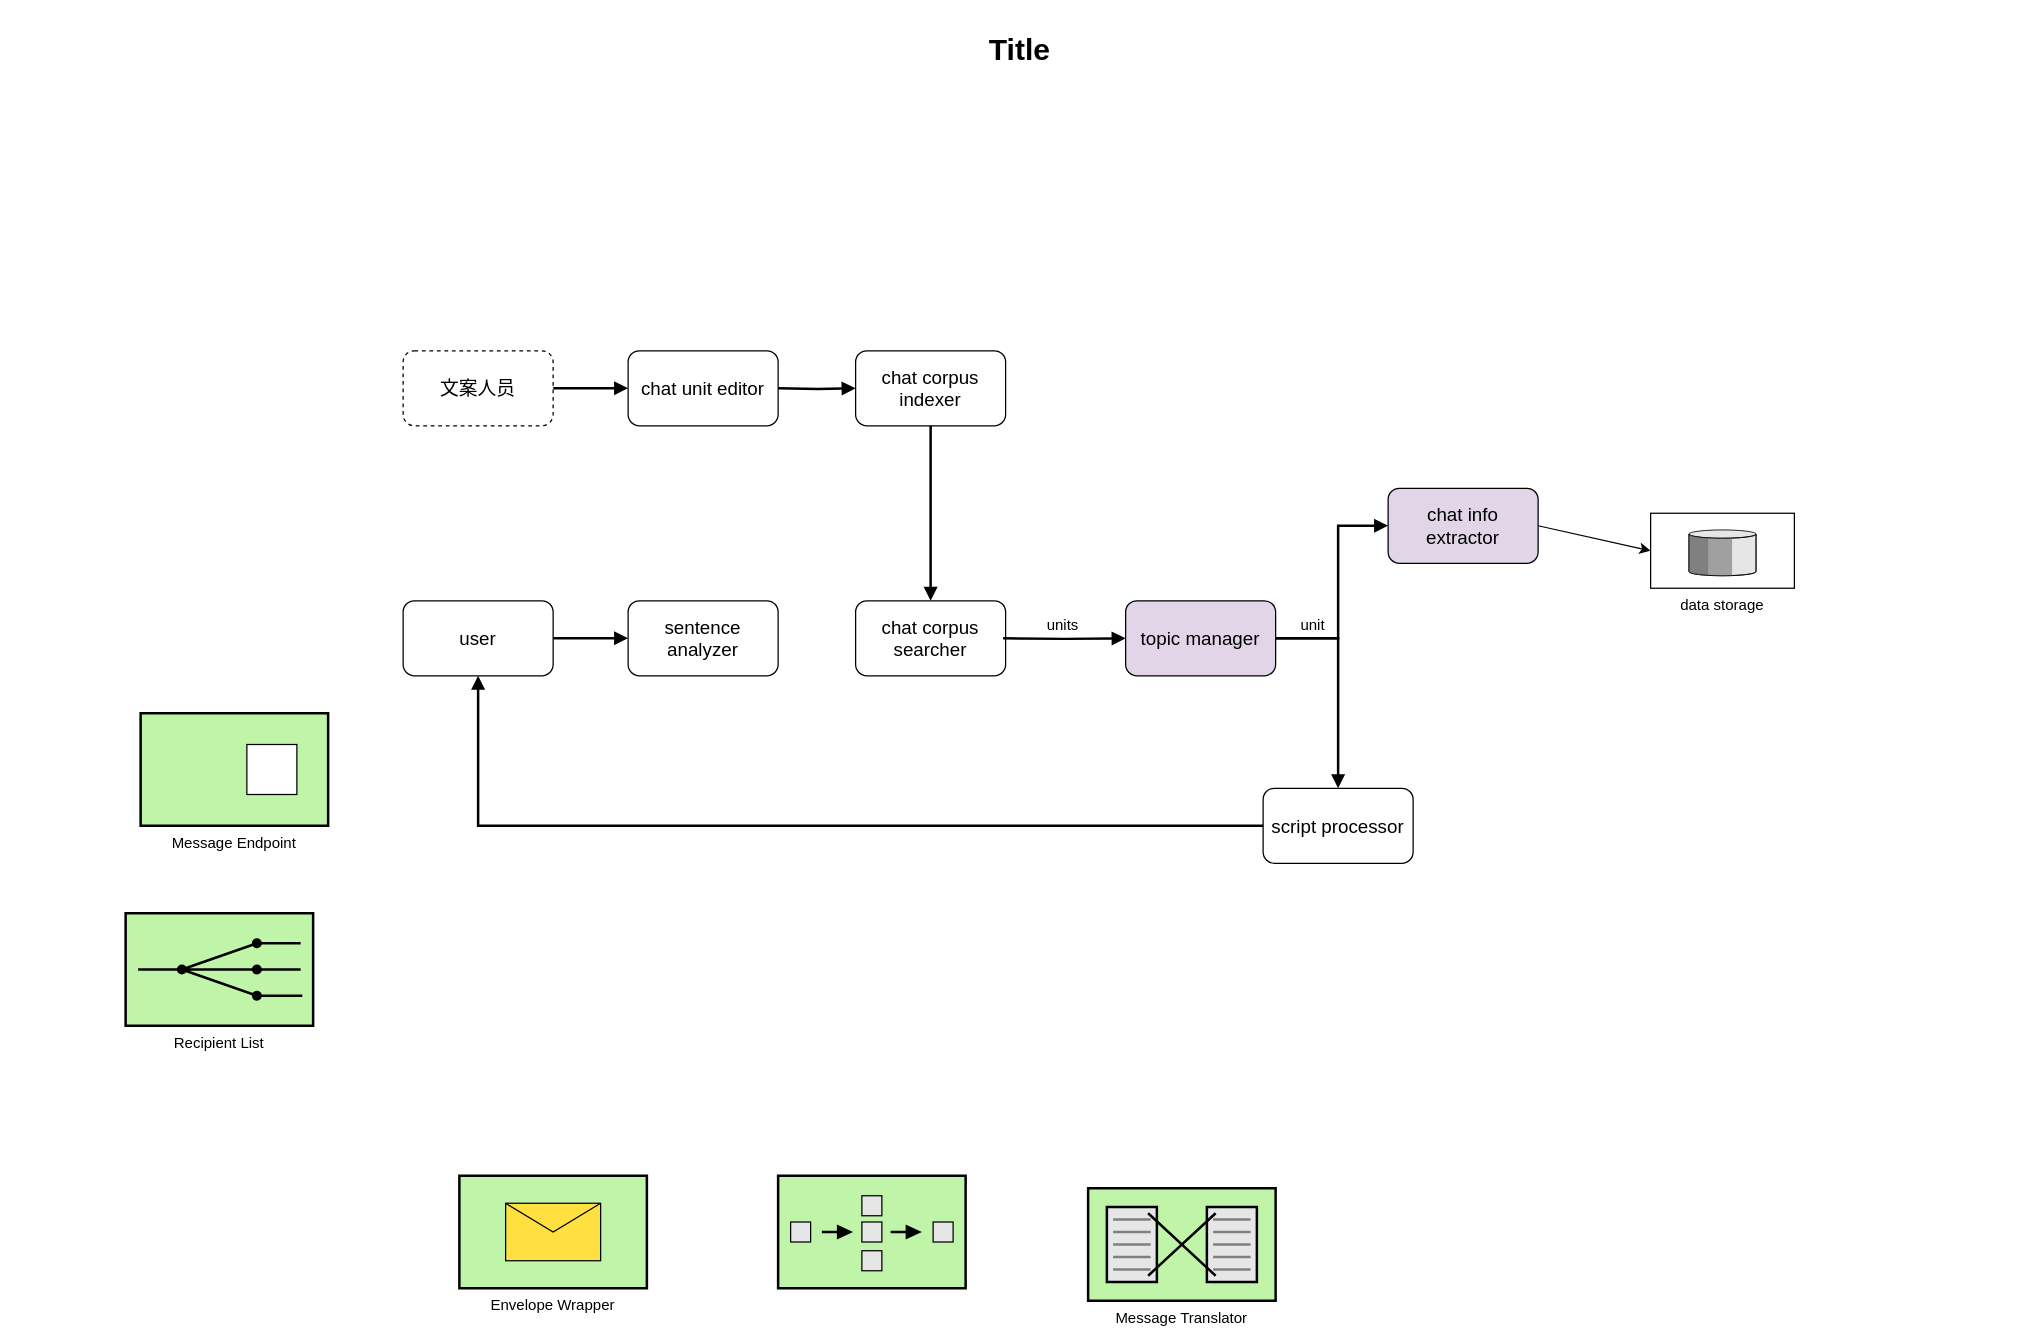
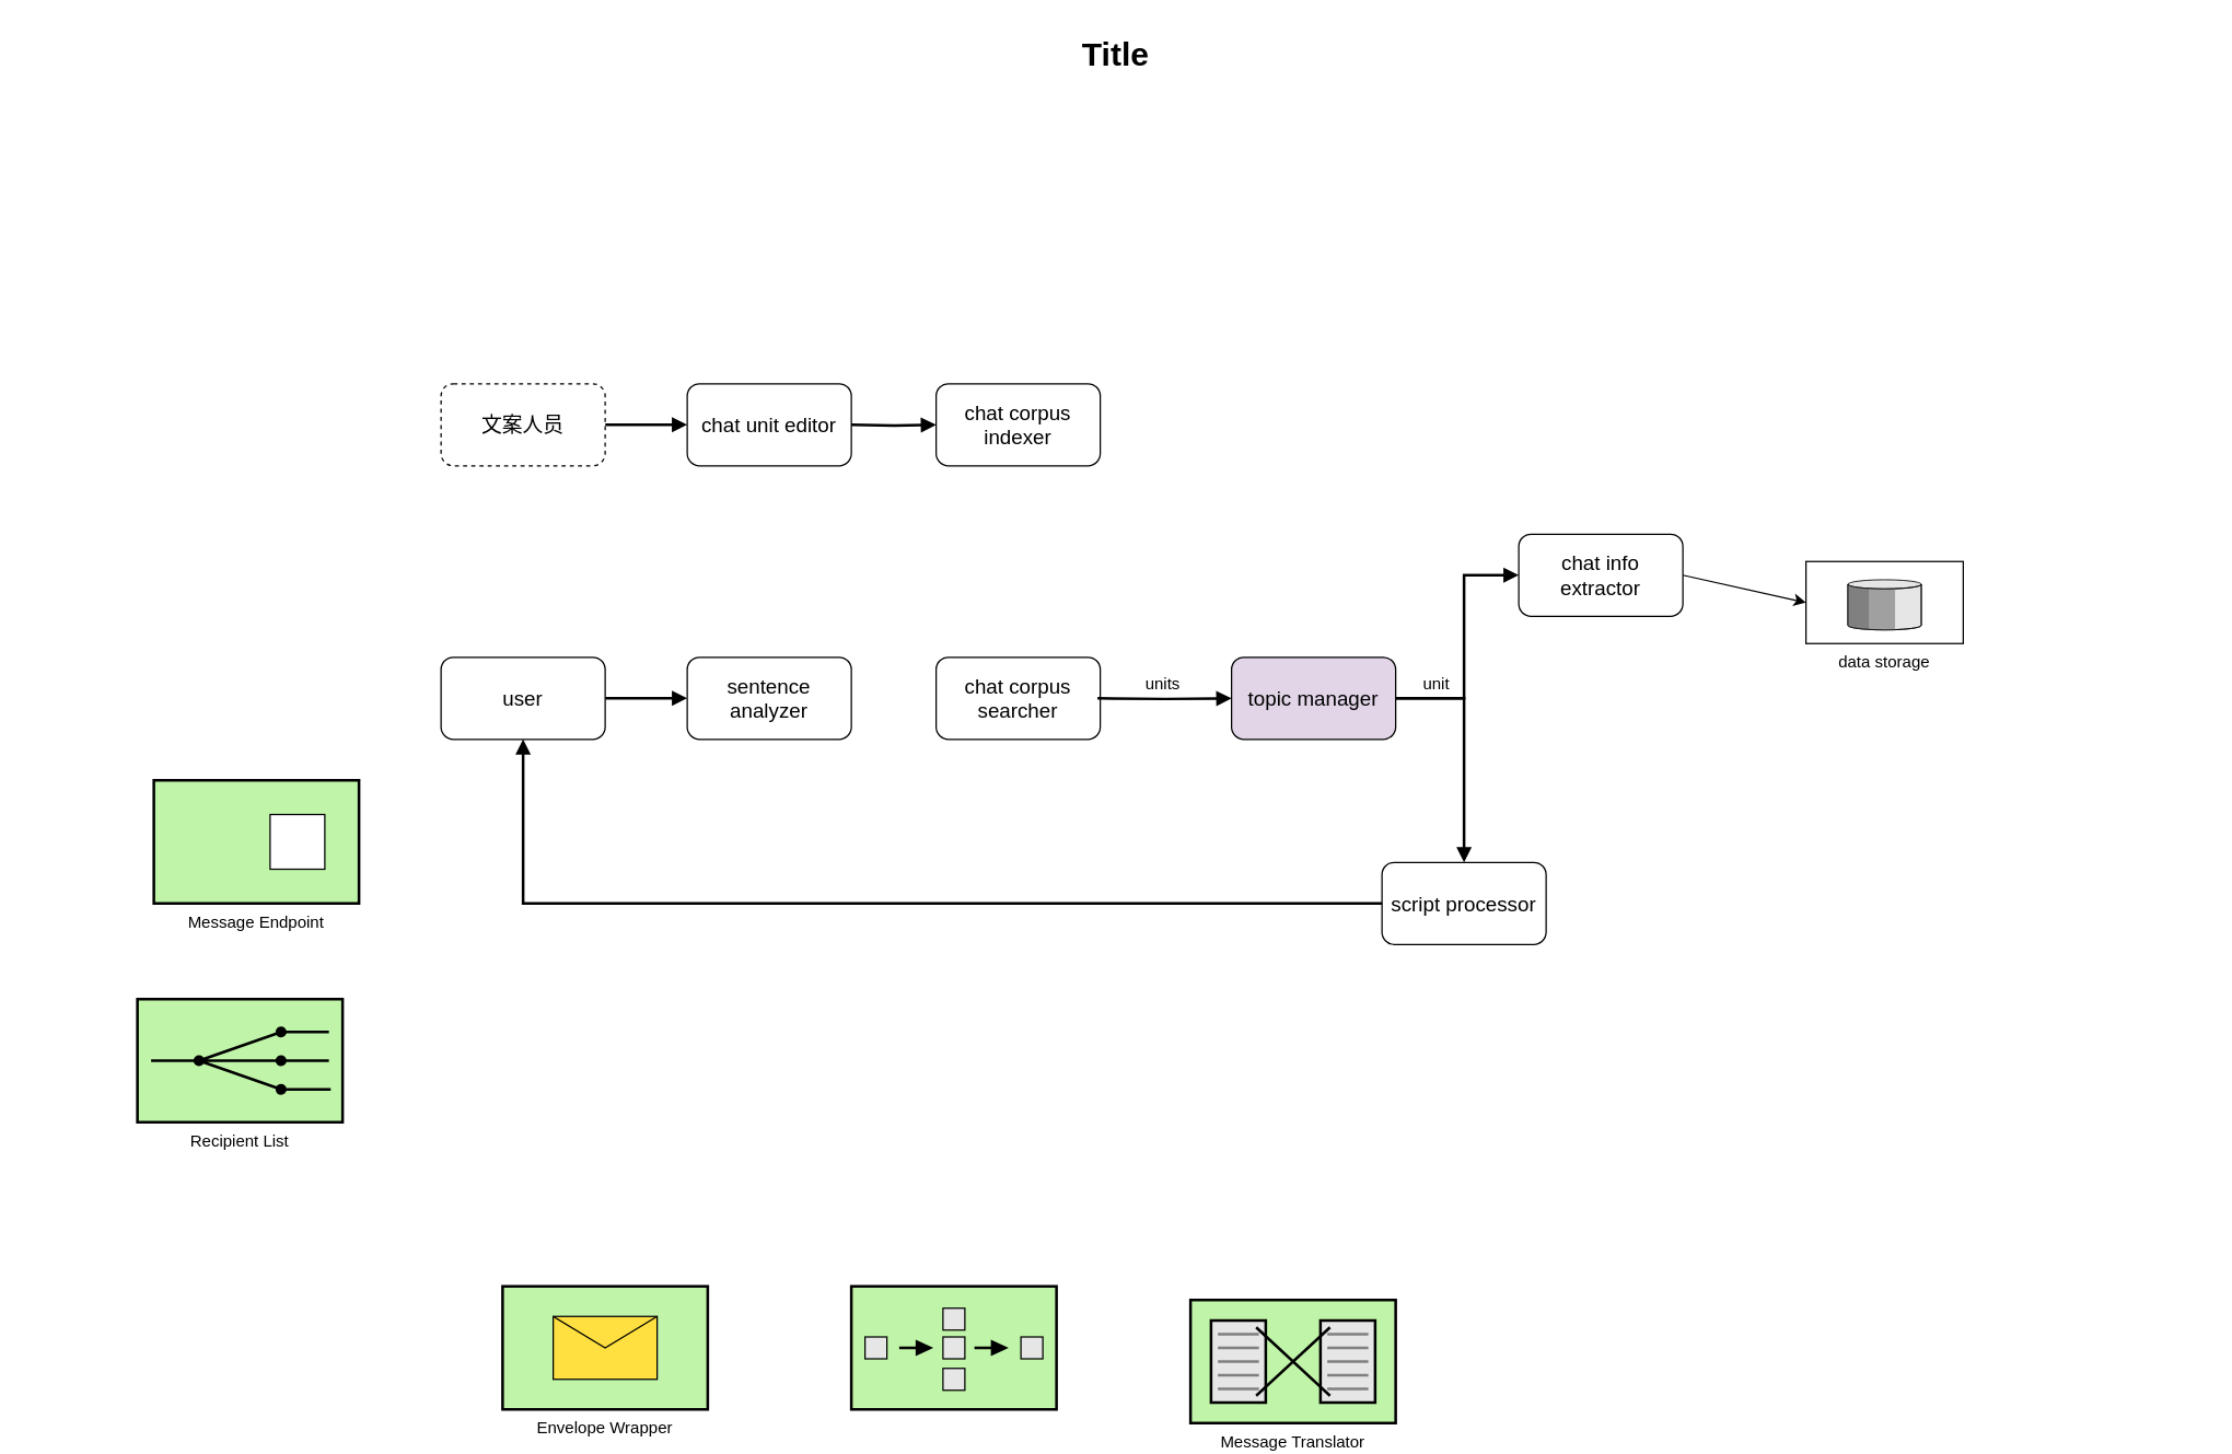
  <mxCell id="0" style=";html=1;" />
  <mxCell id="1" style=";html=1;" parent="0" />
  <mxCell id="2" value="Recipient List" style="strokeWidth=2;dashed=0;align=center;fontSize=12;fillColor=#c0f5a9;verticalLabelPosition=bottom;verticalAlign=top;strokeColor=#000000;shape=mxgraph.eip.recipient_list;" parent="1" vertex="1"><mxGeometry x="100" y="730" width="150" height="90" as="geometry" /></mxCell>
  <mxCell id="3" style="edgeStyle=orthogonalEdgeStyle;rounded=0;html=1;endArrow=block;endFill=1;jettySize=auto;orthogonalLoop=1;strokeWidth=2;startArrow=none;startFill=0;exitX=1;exitY=0.5;exitDx=0;exitDy=0;entryX=0;entryY=0.5;entryDx=0;entryDy=0;fontSize=15;" parent="1" source="12" target="11" edge="1"><mxGeometry relative="1" as="geometry" /></mxCell>
  <mxCell id="4" value="Message Endpoint" style="strokeWidth=2;dashed=0;align=center;fontSize=12;shape=rect;verticalLabelPosition=bottom;verticalAlign=top;fillColor=#c0f5a9;strokeColor=#000000;" parent="1" vertex="1"><mxGeometry x="112" y="570" width="150" height="90" as="geometry" /></mxCell>
  <mxCell id="5" value="" style="strokeWidth=1;dashed=0;align=center;fontSize=8;shape=rect;fillColor=#ffffff;strokeColor=#000000;" parent="4" vertex="1"><mxGeometry x="85" y="25" width="40" height="40" as="geometry" /></mxCell>
  <mxCell id="6" value="Message Translator" style="strokeWidth=2;dashed=0;align=center;fontSize=12;shape=mxgraph.eip.message_translator;fillColor=#c0f5a9;strokeColor=#000000;verticalLabelPosition=bottom;verticalAlign=top;" parent="1" vertex="1"><mxGeometry x="870" y="950" width="150" height="90" as="geometry" /></mxCell>
  <mxCell id="7" value="Envelope Wrapper" style="strokeWidth=2;dashed=0;align=center;fontSize=12;fillColor=#c0f5a9;verticalLabelPosition=bottom;verticalAlign=top;strokeColor=#000000;shape=mxgraph.eip.envelope_wrapper;" parent="1" vertex="1"><mxGeometry x="367" y="940" width="150" height="90" as="geometry" /></mxCell>
  <mxCell id="8" value="" style="strokeWidth=2;dashed=0;align=center;fontSize=12;fillColor=#c0f5a9;verticalLabelPosition=bottom;verticalAlign=top;strokeColor=#000000;shape=mxgraph.eip.composed_message_processor;" parent="1" vertex="1"><mxGeometry x="622" y="940" width="150" height="90" as="geometry" /></mxCell>
  <mxCell id="9" value="data storage" style="strokeWidth=1;dashed=0;align=center;fontSize=12;verticalLabelPosition=bottom;verticalAlign=top;shape=mxgraph.eip.message_store;fillColor=#FFFFFF;strokeColor=#000000;" parent="1" vertex="1"><mxGeometry x="1320" y="410" width="115" height="60" as="geometry" /></mxCell>
  <mxCell id="10" value="Title" style="text;strokeColor=none;fillColor=none;html=1;fontSize=24;fontStyle=1;verticalAlign=middle;align=center;" parent="1" vertex="1"><mxGeometry x="20" y="20" width="1590" height="40" as="geometry" /></mxCell>
  <mxCell id="11" value="chat unit editor" style="rounded=1;whiteSpace=wrap;html=1;fontSize=15;" parent="1" vertex="1"><mxGeometry x="502" y="280" width="120" height="60" as="geometry" /></mxCell>
  <mxCell id="12" value="文案人员" style="rounded=1;whiteSpace=wrap;html=1;fontSize=15;dashed=1;" parent="1" vertex="1"><mxGeometry x="322" y="280" width="120" height="60" as="geometry" /></mxCell>
  <mxCell id="13" style="edgeStyle=orthogonalEdgeStyle;rounded=0;html=1;endArrow=block;endFill=1;jettySize=auto;orthogonalLoop=1;strokeWidth=2;startArrow=none;startFill=0;exitX=1;exitY=0.5;exitDx=0;exitDy=0;entryX=0;entryY=0.5;entryDx=0;entryDy=0;fontSize=15;" parent="1" source="15" target="14" edge="1"><mxGeometry relative="1" as="geometry" /></mxCell>
  <mxCell id="14" value="sentence analyzer" style="rounded=1;whiteSpace=wrap;html=1;fontSize=15;" parent="1" vertex="1"><mxGeometry x="502" y="480" width="120" height="60" as="geometry" /></mxCell>
  <mxCell id="15" value="user" style="rounded=1;whiteSpace=wrap;html=1;fontSize=15;" parent="1" vertex="1"><mxGeometry x="322" y="480" width="120" height="60" as="geometry" /></mxCell>
  <mxCell id="16" value="chat corpus searcher" style="rounded=1;whiteSpace=wrap;html=1;fontSize=15;" parent="1" vertex="1"><mxGeometry x="684" y="480" width="120" height="60" as="geometry" /></mxCell>
  <mxCell id="17" style="edgeStyle=orthogonalEdgeStyle;rounded=0;html=1;endArrow=block;endFill=1;jettySize=auto;orthogonalLoop=1;strokeWidth=2;startArrow=none;startFill=0;exitX=1;exitY=0.5;exitDx=0;exitDy=0;entryX=0;entryY=0.5;entryDx=0;entryDy=0;fontSize=15;" parent="1" target="18" edge="1"><mxGeometry relative="1" as="geometry"><mxPoint x="802" y="510" as="sourcePoint" /></mxGeometry></mxCell>
  <mxCell id="18" value="topic manager" style="rounded=1;whiteSpace=wrap;html=1;fontSize=15;fillColor=#e1d5e7;" parent="1" vertex="1"><mxGeometry x="900" y="480" width="120" height="60" as="geometry" /></mxCell>
  <mxCell id="19" style="edgeStyle=orthogonalEdgeStyle;rounded=0;html=1;endArrow=block;endFill=1;jettySize=auto;orthogonalLoop=1;strokeWidth=2;startArrow=none;startFill=0;exitX=1;exitY=0.5;exitDx=0;exitDy=0;entryX=0;entryY=0.5;entryDx=0;entryDy=0;fontSize=15;" edge="1" parent="1" target="20"><mxGeometry relative="1" as="geometry"><mxPoint x="622" y="310" as="sourcePoint" /></mxGeometry></mxCell>
  <mxCell id="20" value="chat corpus indexer" style="rounded=1;whiteSpace=wrap;html=1;fontSize=15;" vertex="1" parent="1"><mxGeometry x="684" y="280" width="120" height="60" as="geometry" /></mxCell>
- <mxCell id="21" style="edgeStyle=orthogonalEdgeStyle;rounded=0;html=1;endArrow=block;endFill=1;jettySize=auto;orthogonalLoop=1;strokeWidth=2;startArrow=none;startFill=0;exitX=0.5;exitY=1;exitDx=0;exitDy=0;entryX=0.5;entryY=0;entryDx=0;entryDy=0;fontSize=15;" edge="1" parent="1" source="20" target="16"><mxGeometry relative="1" as="geometry"><mxPoint x="630" y="395" as="sourcePoint" /><mxPoint x="690" y="395" as="targetPoint" /></mxGeometry></mxCell>
- <mxCell id="22" value="chat info extractor" style="rounded=1;whiteSpace=wrap;html=1;fontSize=15;fillColor=#e1d5e7;" vertex="1" parent="1"><mxGeometry x="1110" y="390" width="120" height="60" as="geometry" /></mxCell>
+ <mxCell id="22" value="chat info extractor" style="rounded=1;whiteSpace=wrap;html=1;fontSize=15;" vertex="1" parent="1"><mxGeometry x="1110" y="390" width="120" height="60" as="geometry" /></mxCell>
  <mxCell id="23" value="units" style="text;html=1;strokeColor=none;fillColor=none;align=center;verticalAlign=middle;whiteSpace=wrap;rounded=0;" vertex="1" parent="1"><mxGeometry x="830" y="490" width="40" height="20" as="geometry" /></mxCell>
  <mxCell id="24" style="edgeStyle=orthogonalEdgeStyle;rounded=0;html=1;endArrow=block;endFill=1;jettySize=auto;orthogonalLoop=1;strokeWidth=2;startArrow=none;startFill=0;exitX=1;exitY=0.5;exitDx=0;exitDy=0;entryX=0;entryY=0.5;entryDx=0;entryDy=0;fontSize=15;" edge="1" parent="1" source="18" target="22"><mxGeometry relative="1" as="geometry"><mxPoint x="870" y="629.5" as="sourcePoint" /><mxPoint x="930.333" y="629.667" as="targetPoint" /><Array as="points"><mxPoint x="1070" y="510" /><mxPoint x="1070" y="420" /></Array></mxGeometry></mxCell>
  <mxCell id="25" value="unit" style="text;html=1;strokeColor=none;fillColor=none;align=center;verticalAlign=middle;whiteSpace=wrap;rounded=0;" vertex="1" parent="1"><mxGeometry x="1030" y="490" width="40" height="20" as="geometry" /></mxCell>
  <mxCell id="26" value="script processor" style="rounded=1;whiteSpace=wrap;html=1;fontSize=15;" vertex="1" parent="1"><mxGeometry x="1010" y="630" width="120" height="60" as="geometry" /></mxCell>
  <mxCell id="27" style="edgeStyle=orthogonalEdgeStyle;rounded=0;html=1;endArrow=block;endFill=1;jettySize=auto;orthogonalLoop=1;strokeWidth=2;startArrow=none;startFill=0;entryX=0.5;entryY=0;entryDx=0;entryDy=0;fontSize=15;" edge="1" parent="1" target="26"><mxGeometry relative="1" as="geometry"><mxPoint x="1020" y="510" as="sourcePoint" /><mxPoint x="906" y="595" as="targetPoint" /><Array as="points"><mxPoint x="1070" y="510" /></Array></mxGeometry></mxCell>
  <mxCell id="28" value="" style="endArrow=classic;html=1;exitX=1;exitY=0.5;exitDx=0;exitDy=0;entryX=0;entryY=0.5;entryDx=0;entryDy=0;entryPerimeter=0;" edge="1" parent="1" source="22" target="9"><mxGeometry width="50" height="50" relative="1" as="geometry"><mxPoint x="1240" y="330" as="sourcePoint" /><mxPoint x="1290" y="280" as="targetPoint" /></mxGeometry></mxCell>
  <mxCell id="29" style="edgeStyle=orthogonalEdgeStyle;rounded=0;html=1;endArrow=block;endFill=1;jettySize=auto;orthogonalLoop=1;strokeWidth=2;startArrow=none;startFill=0;exitX=0;exitY=0.5;exitDx=0;exitDy=0;entryX=0.5;entryY=1;entryDx=0;entryDy=0;fontSize=15;" edge="1" parent="1" source="26" target="15"><mxGeometry relative="1" as="geometry"><mxPoint x="610" y="679" as="sourcePoint" /><mxPoint x="708.353" y="679.412" as="targetPoint" /><Array as="points"><mxPoint x="382" y="660" /></Array></mxGeometry></mxCell>
